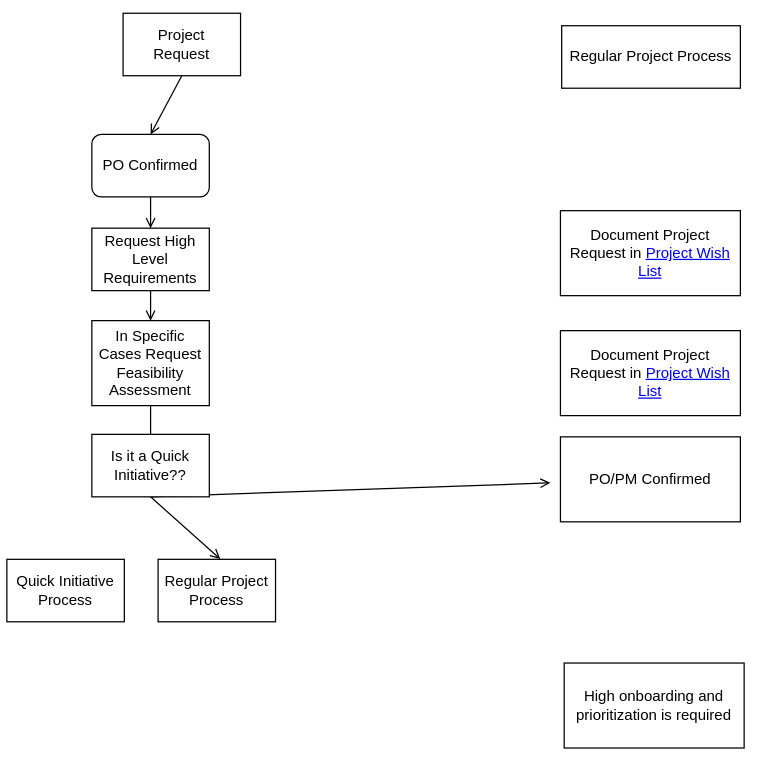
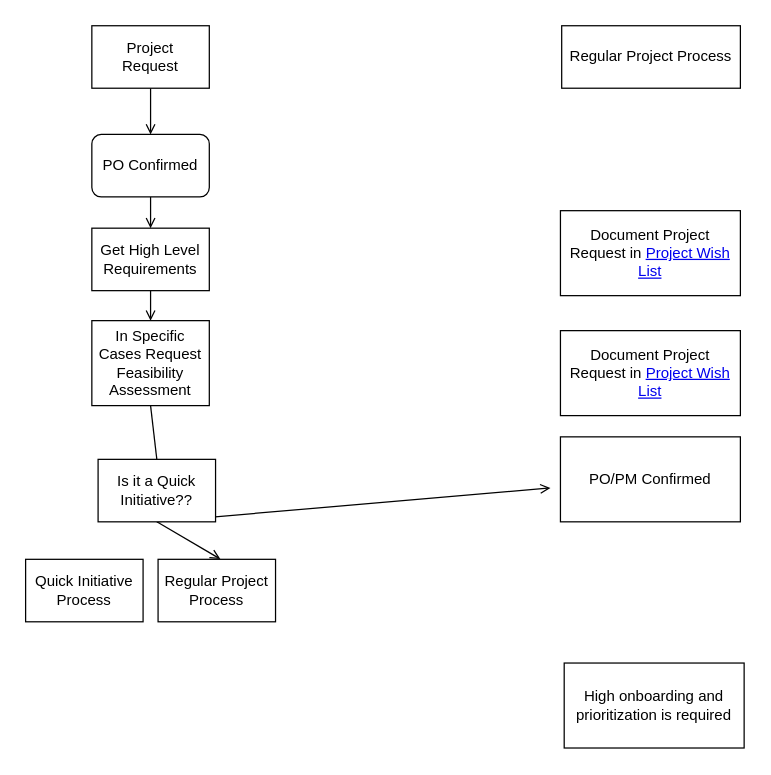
  <mxCell id="0" />
  <mxCell id="1" parent="0" />
  <mxCell id="2" style="edgeStyle=none;curved=1;rounded=0;orthogonalLoop=1;jettySize=auto;html=1;exitX=0.5;exitY=1;exitDx=0;exitDy=0;endArrow=open;sourcePerimeterSpacing=8;targetPerimeterSpacing=8;entryX=0.5;entryY=0;entryDx=0;entryDy=0;" edge="1" parent="1" source="3" target="16"><mxGeometry relative="1" as="geometry" /></mxCell>
- <mxCell id="3" value="Project &lt;br&gt;Request" style="rounded=0;whiteSpace=wrap;html=1;hachureGap=4;" vertex="1" parent="1"><mxGeometry x="98" y="10" width="94" height="50" as="geometry" /></mxCell>
+ <mxCell id="3" value="Project &lt;br&gt;Request" style="rounded=0;whiteSpace=wrap;html=1;hachureGap=4;" vertex="1" parent="1"><mxGeometry x="73" y="20" width="94" height="50" as="geometry" /></mxCell>
  <mxCell id="4" style="edgeStyle=none;curved=1;rounded=0;orthogonalLoop=1;jettySize=auto;html=1;exitX=0.5;exitY=1;exitDx=0;exitDy=0;entryX=0.5;entryY=0;entryDx=0;entryDy=0;endArrow=open;sourcePerimeterSpacing=8;targetPerimeterSpacing=8;" edge="1" parent="1" source="5" target="19"><mxGeometry relative="1" as="geometry" /></mxCell>
- <mxCell id="5" value="Request High Level Requirements" style="rounded=0;whiteSpace=wrap;html=1;hachureGap=4;" vertex="1" parent="1"><mxGeometry x="73" y="182" width="94" height="50" as="geometry" /></mxCell>
+ <mxCell id="5" value="Get High Level Requirements" style="rounded=0;whiteSpace=wrap;html=1;hachureGap=4;" vertex="1" parent="1"><mxGeometry x="73" y="182" width="94" height="50" as="geometry" /></mxCell>
  <mxCell id="6" style="edgeStyle=none;curved=1;rounded=0;orthogonalLoop=1;jettySize=auto;html=1;entryX=0.53;entryY=-0.004;entryDx=0;entryDy=0;entryPerimeter=0;endArrow=open;sourcePerimeterSpacing=8;targetPerimeterSpacing=8;exitX=0.5;exitY=1;exitDx=0;exitDy=0;" edge="1" parent="1" source="8" target="10"><mxGeometry relative="1" as="geometry" /></mxCell>
  <mxCell id="7" style="edgeStyle=none;curved=1;rounded=0;orthogonalLoop=1;jettySize=auto;html=1;endArrow=open;sourcePerimeterSpacing=8;targetPerimeterSpacing=8;exitX=0.5;exitY=1;exitDx=0;exitDy=0;" edge="1" parent="1" source="8" target="13"><mxGeometry relative="1" as="geometry" /></mxCell>
- <mxCell id="8" value="Is it a Quick Initiative??" style="rounded=0;whiteSpace=wrap;html=1;hachureGap=4;" vertex="1" parent="1"><mxGeometry x="73" y="347" width="94" height="50" as="geometry" /></mxCell>
- <mxCell id="9" value="Quick Initiative&lt;br&gt;Process" style="rounded=0;whiteSpace=wrap;html=1;hachureGap=4;" vertex="1" parent="1"><mxGeometry x="5" y="447" width="94" height="50" as="geometry" /></mxCell>
+ <mxCell id="8" value="Is it a Quick Initiative??" style="rounded=0;whiteSpace=wrap;html=1;hachureGap=4;" vertex="1" parent="1"><mxGeometry x="78" y="367" width="94" height="50" as="geometry" /></mxCell>
+ <mxCell id="9" value="Quick Initiative&lt;br&gt;Process" style="rounded=0;whiteSpace=wrap;html=1;hachureGap=4;" vertex="1" parent="1"><mxGeometry x="20" y="447" width="94" height="50" as="geometry" /></mxCell>
  <mxCell id="10" value="Regular Project Process" style="rounded=0;whiteSpace=wrap;html=1;hachureGap=4;" vertex="1" parent="1"><mxGeometry x="126" y="447" width="94" height="50" as="geometry" /></mxCell>
  <mxCell id="11" value="Regular Project Process" style="rounded=0;whiteSpace=wrap;html=1;hachureGap=4;" vertex="1" parent="1"><mxGeometry x="449" y="20" width="143" height="50" as="geometry" /></mxCell>
  <mxCell id="12" value="Document Project Request in &lt;a href=&quot;http://confluence.corporate.intra:8080/x/ZAHLC&quot;&gt;Project Wish List&lt;/a&gt;" style="rounded=0;whiteSpace=wrap;html=1;hachureGap=4;" vertex="1" parent="1"><mxGeometry x="448" y="168" width="144" height="68" as="geometry" /></mxCell>
  <mxCell id="13" value="PO/PM Confirmed" style="rounded=0;whiteSpace=wrap;html=1;hachureGap=4;" vertex="1" parent="1"><mxGeometry x="448" y="349" width="144" height="68" as="geometry" /></mxCell>
  <mxCell id="14" value="High onboarding and prioritization is required" style="rounded=0;whiteSpace=wrap;html=1;hachureGap=4;" vertex="1" parent="1"><mxGeometry x="451" y="530" width="144" height="68" as="geometry" /></mxCell>
  <mxCell id="15" style="edgeStyle=none;curved=1;rounded=0;orthogonalLoop=1;jettySize=auto;html=1;exitX=0.5;exitY=1;exitDx=0;exitDy=0;entryX=0.5;entryY=0;entryDx=0;entryDy=0;endArrow=open;sourcePerimeterSpacing=8;targetPerimeterSpacing=8;" edge="1" parent="1" source="16" target="5"><mxGeometry relative="1" as="geometry" /></mxCell>
  <mxCell id="16" value="PO Confirmed" style="whiteSpace=wrap;html=1;hachureGap=4;rounded=1;" vertex="1" parent="1"><mxGeometry x="73" y="107" width="94" height="50" as="geometry" /></mxCell>
  <mxCell id="17" value="Document Project Request in &lt;a href=&quot;http://confluence.corporate.intra:8080/x/ZAHLC&quot;&gt;Project Wish List&lt;/a&gt;" style="rounded=0;whiteSpace=wrap;html=1;hachureGap=4;" vertex="1" parent="1"><mxGeometry x="448" y="264" width="144" height="68" as="geometry" /></mxCell>
  <mxCell id="18" style="edgeStyle=none;curved=1;rounded=0;orthogonalLoop=1;jettySize=auto;html=1;exitX=0.5;exitY=1;exitDx=0;exitDy=0;entryX=0.5;entryY=0;entryDx=0;entryDy=0;endArrow=none;sourcePerimeterSpacing=8;targetPerimeterSpacing=8;" edge="1" parent="1" source="19" target="8"><mxGeometry relative="1" as="geometry" /></mxCell>
  <mxCell id="19" value="In Specific Cases Request Feasibility Assessment" style="rounded=0;whiteSpace=wrap;html=1;hachureGap=4;" vertex="1" parent="1"><mxGeometry x="73" y="256" width="94" height="68" as="geometry" /></mxCell>
